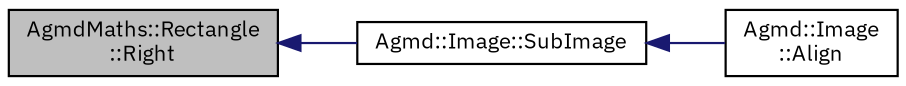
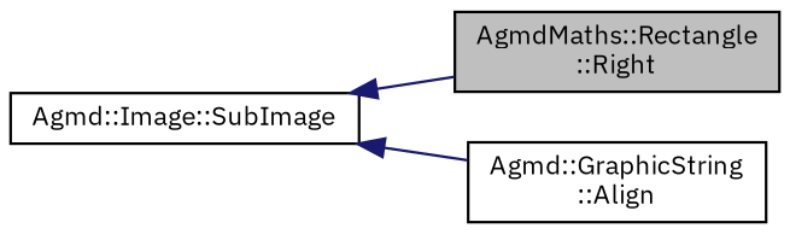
  digraph {
    fontname="IBM Plex Sans"
    rankdir=LR
    node [color=black fillcolor=white fontname="IBM Plex Sans" fontsize=10 shape=record style=filled]
    edge [color=midnightblue dir=back fontname="IBM Plex Sans" fontsize=10 labelfontname=Helvetica labelfontsize=10 style=solid]
    n1 [fillcolor=grey75 fontcolor=black height=0.2 label="AgmdMaths::Rectangle\l::Right" width=0.4]
    n2 [height=0.2 label="Agmd::Image::SubImage" width=0.4]
-   n3 [height=0.2 label="Agmd::Image\l::Align" width=0.4]
-   n1 -> n2
+   n3 [height=0.2 label="Agmd::GraphicString\l::Align" width=0.4]
+   n2 -> n1
    n2 -> n3
  }
